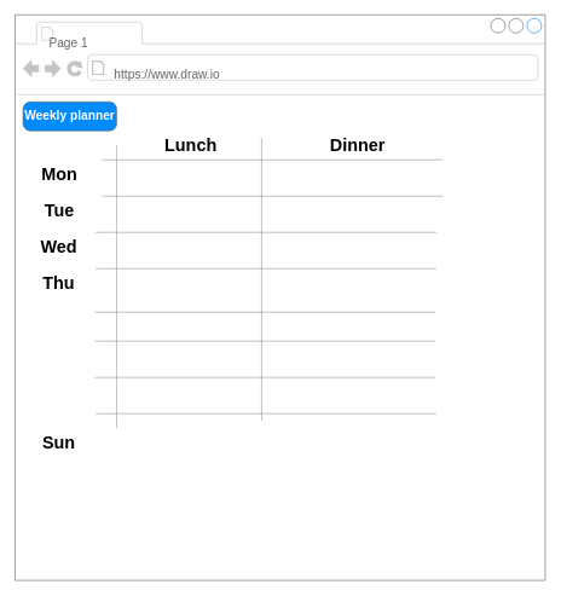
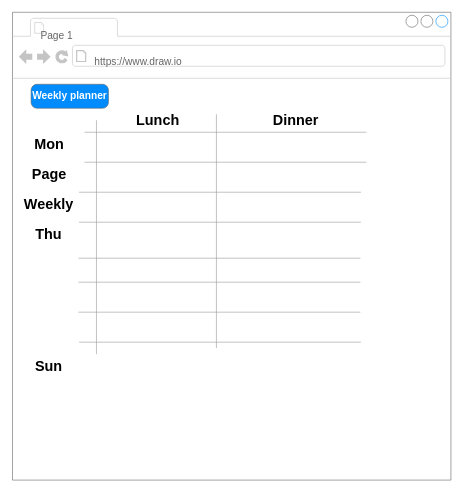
  <mxCell id="0" />
  <mxCell id="1" parent="0" />
  <mxCell id="2" value="" style="strokeWidth=1;shadow=0;dashed=0;align=center;html=1;shape=mxgraph.mockup.containers.browserWindow;rSize=0;strokeColor=#666666;strokeColor2=#008cff;strokeColor3=#c4c4c4;mainText=,;recursiveResize=0;" vertex="1" parent="1"><mxGeometry x="20" y="20" width="731" height="780" as="geometry" /></mxCell>
  <mxCell id="3" value="Page 1" style="strokeWidth=1;shadow=0;dashed=0;align=center;html=1;shape=mxgraph.mockup.containers.anchor;fontSize=17;fontColor=#666666;align=left;" vertex="1" parent="2"><mxGeometry x="45" y="27" width="110" height="26" as="geometry" /></mxCell>
  <mxCell id="4" value="https://www.draw.io" style="strokeWidth=1;shadow=0;dashed=0;align=center;html=1;shape=mxgraph.mockup.containers.anchor;rSize=0;fontSize=17;fontColor=#666666;align=left;" vertex="1" parent="2"><mxGeometry x="135" y="70" width="250" height="26" as="geometry" /></mxCell>
  <mxCell id="5" value="Mon" style="text;strokeColor=none;fillColor=none;html=1;fontSize=24;fontStyle=1;verticalAlign=middle;align=center;" vertex="1" parent="2"><mxGeometry x="11" y="200" width="100" height="40" as="geometry" /></mxCell>
- <mxCell id="6" value="Tue" style="text;strokeColor=none;fillColor=none;html=1;fontSize=24;fontStyle=1;verticalAlign=middle;align=center;" vertex="1" parent="2"><mxGeometry x="11" y="250" width="100" height="40" as="geometry" /></mxCell>
- <mxCell id="7" value="Wed" style="text;strokeColor=none;fillColor=none;html=1;fontSize=24;fontStyle=1;verticalAlign=middle;align=center;" vertex="1" parent="2"><mxGeometry x="10" y="300" width="100" height="40" as="geometry" /></mxCell>
+ <mxCell id="6" value="Page" style="text;strokeColor=none;fillColor=none;html=1;fontSize=24;fontStyle=1;verticalAlign=middle;align=center;" vertex="1" parent="2"><mxGeometry x="11" y="250" width="100" height="40" as="geometry" /></mxCell>
+ <mxCell id="7" value="Weekly" style="text;strokeColor=none;fillColor=none;html=1;fontSize=24;fontStyle=1;verticalAlign=middle;align=center;" vertex="1" parent="2"><mxGeometry x="10" y="300" width="100" height="40" as="geometry" /></mxCell>
  <mxCell id="8" value="Thu" style="text;strokeColor=none;fillColor=none;html=1;fontSize=24;fontStyle=1;verticalAlign=middle;align=center;" vertex="1" parent="2"><mxGeometry x="10" y="350" width="100" height="40" as="geometry" /></mxCell>
  <mxCell id="9" value="Sun" style="text;strokeColor=none;fillColor=none;html=1;fontSize=24;fontStyle=1;verticalAlign=middle;align=center;" vertex="1" parent="2"><mxGeometry x="10" y="570" width="100" height="40" as="geometry" /></mxCell>
  <mxCell id="10" value="Lunch" style="text;strokeColor=none;fillColor=none;html=1;fontSize=24;fontStyle=1;verticalAlign=middle;align=center;" vertex="1" parent="2"><mxGeometry x="192" y="160" width="100" height="40" as="geometry" /></mxCell>
  <mxCell id="11" value="Dinner" style="text;strokeColor=none;fillColor=none;html=1;fontSize=24;fontStyle=1;verticalAlign=middle;align=center;" vertex="1" parent="2"><mxGeometry x="422" y="160" width="100" height="40" as="geometry" /></mxCell>
- <mxCell id="12" value="Weekly planner" style="strokeWidth=1;shadow=0;dashed=0;align=center;html=1;shape=mxgraph.mockup.buttons.button;strokeColor=#666666;fontColor=#ffffff;mainText=;buttonStyle=round;fontSize=17;fontStyle=1;fillColor=#008cff;whiteSpace=wrap;" vertex="1" parent="2"><mxGeometry x="11" y="120" width="129" height="40" as="geometry" /></mxCell>
+ <mxCell id="12" value="Weekly planner" style="strokeWidth=1;shadow=0;dashed=0;align=center;html=1;shape=mxgraph.mockup.buttons.button;strokeColor=#666666;fontColor=#ffffff;mainText=;buttonStyle=round;fontSize=17;fontStyle=1;fillColor=#008cff;whiteSpace=wrap;" vertex="1" parent="2"><mxGeometry x="31" y="120" width="129" height="40" as="geometry" /></mxCell>
  <mxCell id="13" value="" style="verticalLabelPosition=bottom;shadow=0;dashed=0;align=center;html=1;verticalAlign=top;strokeWidth=1;shape=mxgraph.mockup.markup.line;strokeColor=#999999;direction=north;" vertex="1" parent="2"><mxGeometry x="130" y="180" width="20" height="390" as="geometry" /></mxCell>
  <mxCell id="14" value="" style="verticalLabelPosition=bottom;shadow=0;dashed=0;align=center;html=1;verticalAlign=top;strokeWidth=1;shape=mxgraph.mockup.markup.line;strokeColor=#999999;direction=north;" vertex="1" parent="2"><mxGeometry x="330" y="170" width="20" height="390" as="geometry" /></mxCell>
  <mxCell id="15" value="" style="verticalLabelPosition=bottom;shadow=0;dashed=0;align=center;html=1;verticalAlign=top;strokeWidth=1;shape=mxgraph.mockup.markup.line;strokeColor=#999999;" vertex="1" parent="2"><mxGeometry x="120" y="190" width="470" height="20" as="geometry" /></mxCell>
  <mxCell id="16" value="" style="verticalLabelPosition=bottom;shadow=0;dashed=0;align=center;html=1;verticalAlign=top;strokeWidth=1;shape=mxgraph.mockup.markup.line;strokeColor=#999999;" vertex="1" parent="2"><mxGeometry x="120" y="240" width="470" height="20" as="geometry" /></mxCell>
  <mxCell id="17" value="" style="verticalLabelPosition=bottom;shadow=0;dashed=0;align=center;html=1;verticalAlign=top;strokeWidth=1;shape=mxgraph.mockup.markup.line;strokeColor=#999999;" vertex="1" parent="2"><mxGeometry x="111" y="290" width="470" height="20" as="geometry" /></mxCell>
  <mxCell id="18" value="" style="verticalLabelPosition=bottom;shadow=0;dashed=0;align=center;html=1;verticalAlign=top;strokeWidth=1;shape=mxgraph.mockup.markup.line;strokeColor=#999999;" vertex="1" parent="2"><mxGeometry x="111" y="340" width="470" height="20" as="geometry" /></mxCell>
  <mxCell id="19" value="" style="verticalLabelPosition=bottom;shadow=0;dashed=0;align=center;html=1;verticalAlign=top;strokeWidth=1;shape=mxgraph.mockup.markup.line;strokeColor=#999999;" vertex="1" parent="2"><mxGeometry x="110" y="400" width="470" height="20" as="geometry" /></mxCell>
  <mxCell id="20" value="" style="verticalLabelPosition=bottom;shadow=0;dashed=0;align=center;html=1;verticalAlign=top;strokeWidth=1;shape=mxgraph.mockup.markup.line;strokeColor=#999999;" vertex="1" parent="2"><mxGeometry x="110" y="440" width="470" height="20" as="geometry" /></mxCell>
  <mxCell id="21" value="" style="verticalLabelPosition=bottom;shadow=0;dashed=0;align=center;html=1;verticalAlign=top;strokeWidth=1;shape=mxgraph.mockup.markup.line;strokeColor=#999999;" vertex="1" parent="2"><mxGeometry x="110" y="490" width="470" height="20" as="geometry" /></mxCell>
  <mxCell id="22" value="" style="verticalLabelPosition=bottom;shadow=0;dashed=0;align=center;html=1;verticalAlign=top;strokeWidth=1;shape=mxgraph.mockup.markup.line;strokeColor=#999999;" vertex="1" parent="2"><mxGeometry x="111" y="540" width="470" height="20" as="geometry" /></mxCell>
